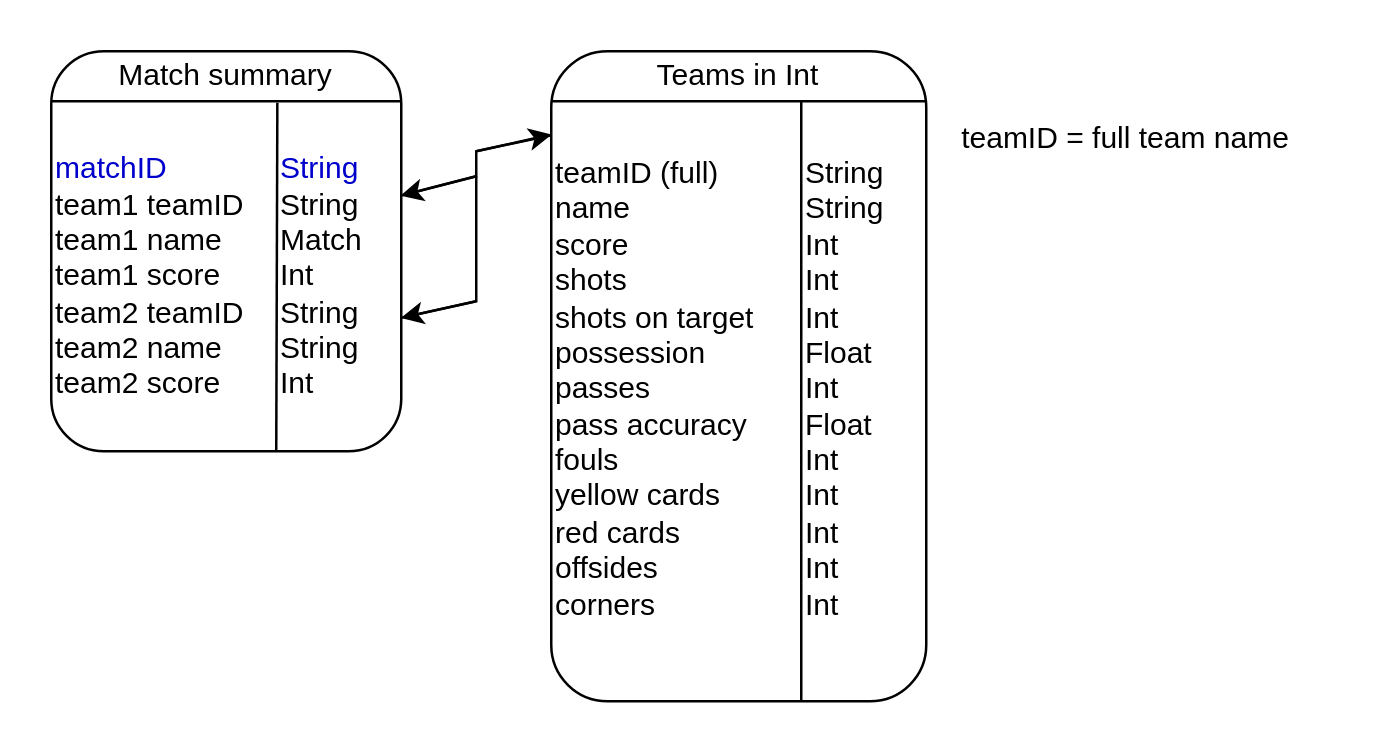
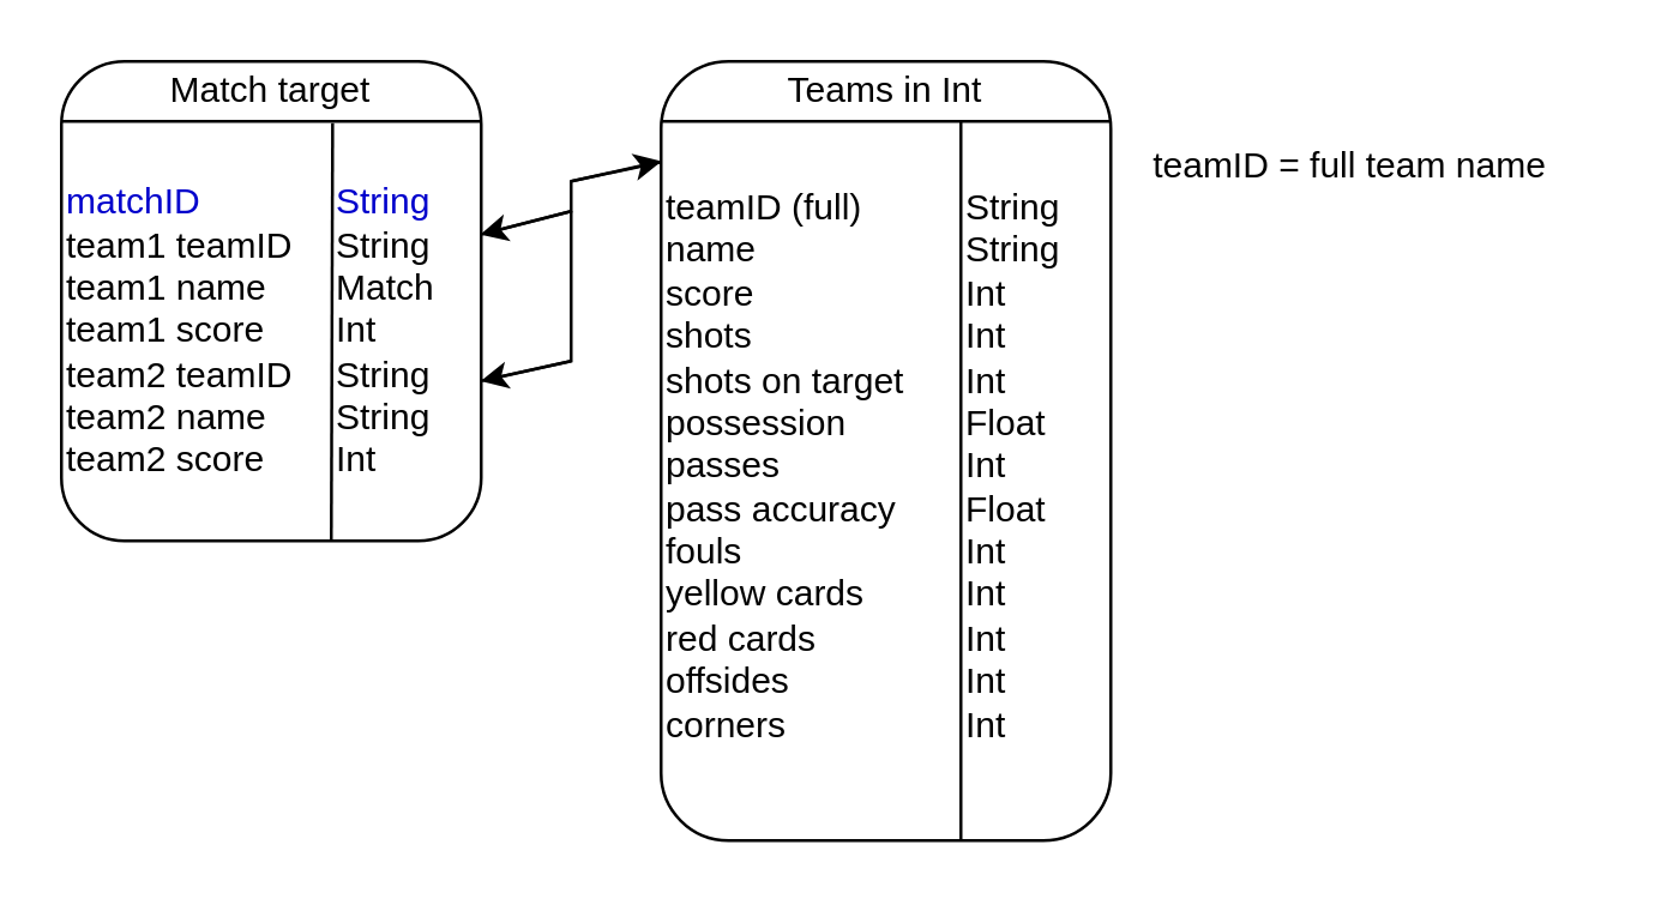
  <mxCell id="0" />
  <mxCell id="1" parent="0" />
  <mxCell id="2" value="" style="rounded=1;whiteSpace=wrap;html=1;" parent="1" vertex="1"><mxGeometry x="20" y="20" width="140" height="160" as="geometry" /></mxCell>
- <mxCell id="3" value="Match summary" style="text;html=1;align=center;verticalAlign=middle;whiteSpace=wrap;rounded=0;" parent="1" vertex="1"><mxGeometry x="20" y="20" width="140" height="20" as="geometry" /></mxCell>
+ <mxCell id="3" value="Match target" style="text;html=1;align=center;verticalAlign=middle;whiteSpace=wrap;rounded=0;" parent="1" vertex="1"><mxGeometry x="20" y="20" width="140" height="20" as="geometry" /></mxCell>
  <mxCell id="4" value="&lt;font color=&quot;#0000cc&quot;&gt;String&lt;/font&gt;&lt;div&gt;String&lt;/div&gt;&lt;div&gt;Match&lt;/div&gt;&lt;div&gt;Int&lt;/div&gt;&lt;div&gt;String&lt;/div&gt;&lt;div&gt;String&lt;/div&gt;&lt;div&gt;Int&lt;/div&gt;" style="text;html=1;align=left;verticalAlign=middle;whiteSpace=wrap;rounded=0;" parent="1" vertex="1"><mxGeometry x="110" y="40" width="50" height="140" as="geometry" /></mxCell>
  <mxCell id="5" value="&lt;div style=&quot;&quot;&gt;&lt;span style=&quot;background-color: initial;&quot;&gt;&lt;font color=&quot;#0000cc&quot;&gt;matchID&lt;/font&gt;&lt;/span&gt;&lt;/div&gt;&lt;div&gt;team1 teamID&lt;/div&gt;&lt;div&gt;team1 name&lt;/div&gt;&lt;div&gt;team1 score&lt;/div&gt;&lt;div&gt;team2 teamID&lt;/div&gt;&lt;div&gt;team2 name&lt;/div&gt;&lt;div&gt;team2 score&lt;/div&gt;" style="text;html=1;align=left;verticalAlign=middle;whiteSpace=wrap;rounded=0;" parent="1" vertex="1"><mxGeometry x="20" y="40" width="90" height="140" as="geometry" /></mxCell>
  <mxCell id="6" value="" style="endArrow=none;html=1;rounded=0;entryX=1;entryY=0;entryDx=0;entryDy=0;" parent="1" target="4" edge="1"><mxGeometry width="50" height="50" relative="1" as="geometry"><mxPoint x="20" y="40" as="sourcePoint" /><mxPoint x="70" y="-10" as="targetPoint" /></mxGeometry></mxCell>
  <mxCell id="7" value="" style="endArrow=none;html=1;rounded=0;exitX=0.604;exitY=0.996;exitDx=0;exitDy=0;exitPerimeter=0;" parent="1" edge="1"><mxGeometry width="50" height="50" relative="1" as="geometry"><mxPoint x="110" y="180" as="sourcePoint" /><mxPoint x="110.44" y="40.64" as="targetPoint" /></mxGeometry></mxCell>
  <mxCell id="8" value="" style="rounded=1;whiteSpace=wrap;html=1;" parent="1" vertex="1"><mxGeometry x="220" y="20" width="150" height="260" as="geometry" /></mxCell>
  <mxCell id="9" value="Teams in Int" style="text;html=1;align=center;verticalAlign=middle;whiteSpace=wrap;rounded=0;" parent="1" vertex="1"><mxGeometry x="220" y="20" width="150" height="20" as="geometry" /></mxCell>
  <mxCell id="10" value="String&lt;div&gt;String&lt;br&gt;&lt;div&gt;Int&lt;/div&gt;&lt;div&gt;Int&lt;/div&gt;&lt;div&gt;Int&lt;/div&gt;&lt;div&gt;Float&lt;/div&gt;&lt;div&gt;Int&lt;/div&gt;&lt;div&gt;Float&lt;/div&gt;&lt;div&gt;Int&lt;/div&gt;&lt;div&gt;Int&lt;/div&gt;&lt;div&gt;Int&lt;/div&gt;&lt;div&gt;Int&lt;/div&gt;&lt;div&gt;Int&lt;/div&gt;&lt;/div&gt;" style="text;html=1;align=left;verticalAlign=middle;whiteSpace=wrap;rounded=0;" parent="1" vertex="1"><mxGeometry x="320" y="40" width="50" height="230" as="geometry" /></mxCell>
  <mxCell id="11" value="&lt;div style=&quot;&quot;&gt;&lt;span style=&quot;background-color: initial;&quot;&gt;teamID (full)&lt;/span&gt;&lt;/div&gt;&lt;div style=&quot;&quot;&gt;&lt;span style=&quot;background-color: initial;&quot;&gt;name&lt;/span&gt;&lt;/div&gt;&lt;div&gt;&lt;span style=&quot;background-color: initial;&quot;&gt;score&lt;/span&gt;&lt;/div&gt;&lt;div&gt;&lt;div&gt;&lt;span style=&quot;font-size: 12px;&quot;&gt;shots&lt;/span&gt;&lt;/div&gt;&lt;div&gt;&lt;span style=&quot;font-size: 12px;&quot;&gt;shots on target&lt;/span&gt;&lt;/div&gt;&lt;div&gt;&lt;span style=&quot;font-size: 12px;&quot;&gt;possession&lt;/span&gt;&lt;/div&gt;&lt;div&gt;&lt;span style=&quot;font-size: 12px;&quot;&gt;passes&lt;/span&gt;&lt;/div&gt;&lt;div&gt;&lt;span style=&quot;font-size: 12px;&quot;&gt;pass accuracy&lt;/span&gt;&lt;/div&gt;&lt;div&gt;&lt;span style=&quot;font-size: 12px;&quot;&gt;fouls&lt;/span&gt;&lt;/div&gt;&lt;div&gt;&lt;span style=&quot;font-size: 12px;&quot;&gt;yellow cards&lt;/span&gt;&lt;/div&gt;&lt;div&gt;&lt;span style=&quot;font-size: 12px;&quot;&gt;red cards&lt;/span&gt;&lt;/div&gt;&lt;div&gt;&lt;span style=&quot;font-size: 12px;&quot;&gt;offsides&lt;/span&gt;&lt;/div&gt;&lt;div&gt;&lt;span style=&quot;font-size: 12px;&quot;&gt;corners&lt;/span&gt;&lt;/div&gt;&lt;/div&gt;" style="text;html=1;align=left;verticalAlign=middle;whiteSpace=wrap;rounded=0;" parent="1" vertex="1"><mxGeometry x="220" y="40" width="100" height="230" as="geometry" /></mxCell>
  <mxCell id="12" value="" style="endArrow=none;html=1;rounded=0;" parent="1" edge="1"><mxGeometry width="50" height="50" relative="1" as="geometry"><mxPoint x="220" y="40" as="sourcePoint" /><mxPoint x="370" y="40" as="targetPoint" /></mxGeometry></mxCell>
  <mxCell id="13" value="" style="endArrow=none;html=1;rounded=0;" parent="1" edge="1"><mxGeometry width="50" height="50" relative="1" as="geometry"><mxPoint x="320" y="40" as="sourcePoint" /><mxPoint x="320" y="280" as="targetPoint" /></mxGeometry></mxCell>
  <mxCell id="14" value="teamID = full team name" style="text;html=1;align=center;verticalAlign=middle;whiteSpace=wrap;rounded=0;" vertex="1" parent="1"><mxGeometry x="370" y="40" width="160" height="30" as="geometry" /></mxCell>
  <mxCell id="15" value="" style="endArrow=none;html=1;rounded=0;entryX=0;entryY=0.059;entryDx=0;entryDy=0;entryPerimeter=0;exitX=1.004;exitY=0.269;exitDx=0;exitDy=0;exitPerimeter=0;" edge="1" parent="1" source="4" target="11"><mxGeometry width="50" height="50" relative="1" as="geometry"><mxPoint x="160" y="80" as="sourcePoint" /><mxPoint x="210" y="30" as="targetPoint" /><Array as="points"><mxPoint x="190" y="70" /><mxPoint x="190" y="60" /></Array></mxGeometry></mxCell>
  <mxCell id="16" value="" style="endArrow=none;html=1;rounded=0;exitX=0.995;exitY=0.619;exitDx=0;exitDy=0;exitPerimeter=0;" edge="1" parent="1" source="4"><mxGeometry width="50" height="50" relative="1" as="geometry"><mxPoint x="160" y="124" as="sourcePoint" /><mxPoint x="190" y="70" as="targetPoint" /><Array as="points"><mxPoint x="190" y="120" /></Array></mxGeometry></mxCell>
  <mxCell id="17" value="" style="endArrow=classic;html=1;rounded=0;entryX=0.001;entryY=0.058;entryDx=0;entryDy=0;entryPerimeter=0;" edge="1" parent="1" target="11"><mxGeometry width="50" height="50" relative="1" as="geometry"><mxPoint x="190" y="60" as="sourcePoint" /><mxPoint x="220" y="50" as="targetPoint" /></mxGeometry></mxCell>
  <mxCell id="18" value="" style="endArrow=classic;html=1;rounded=0;entryX=0.995;entryY=0.27;entryDx=0;entryDy=0;entryPerimeter=0;" edge="1" parent="1" target="4"><mxGeometry width="50" height="50" relative="1" as="geometry"><mxPoint x="190" y="70" as="sourcePoint" /><mxPoint x="220" y="64" as="targetPoint" /></mxGeometry></mxCell>
  <mxCell id="19" value="" style="endArrow=classic;html=1;rounded=0;entryX=0.998;entryY=0.619;entryDx=0;entryDy=0;entryPerimeter=0;" edge="1" parent="1" target="4"><mxGeometry width="50" height="50" relative="1" as="geometry"><mxPoint x="190" y="120" as="sourcePoint" /><mxPoint x="160" y="128" as="targetPoint" /></mxGeometry></mxCell>
